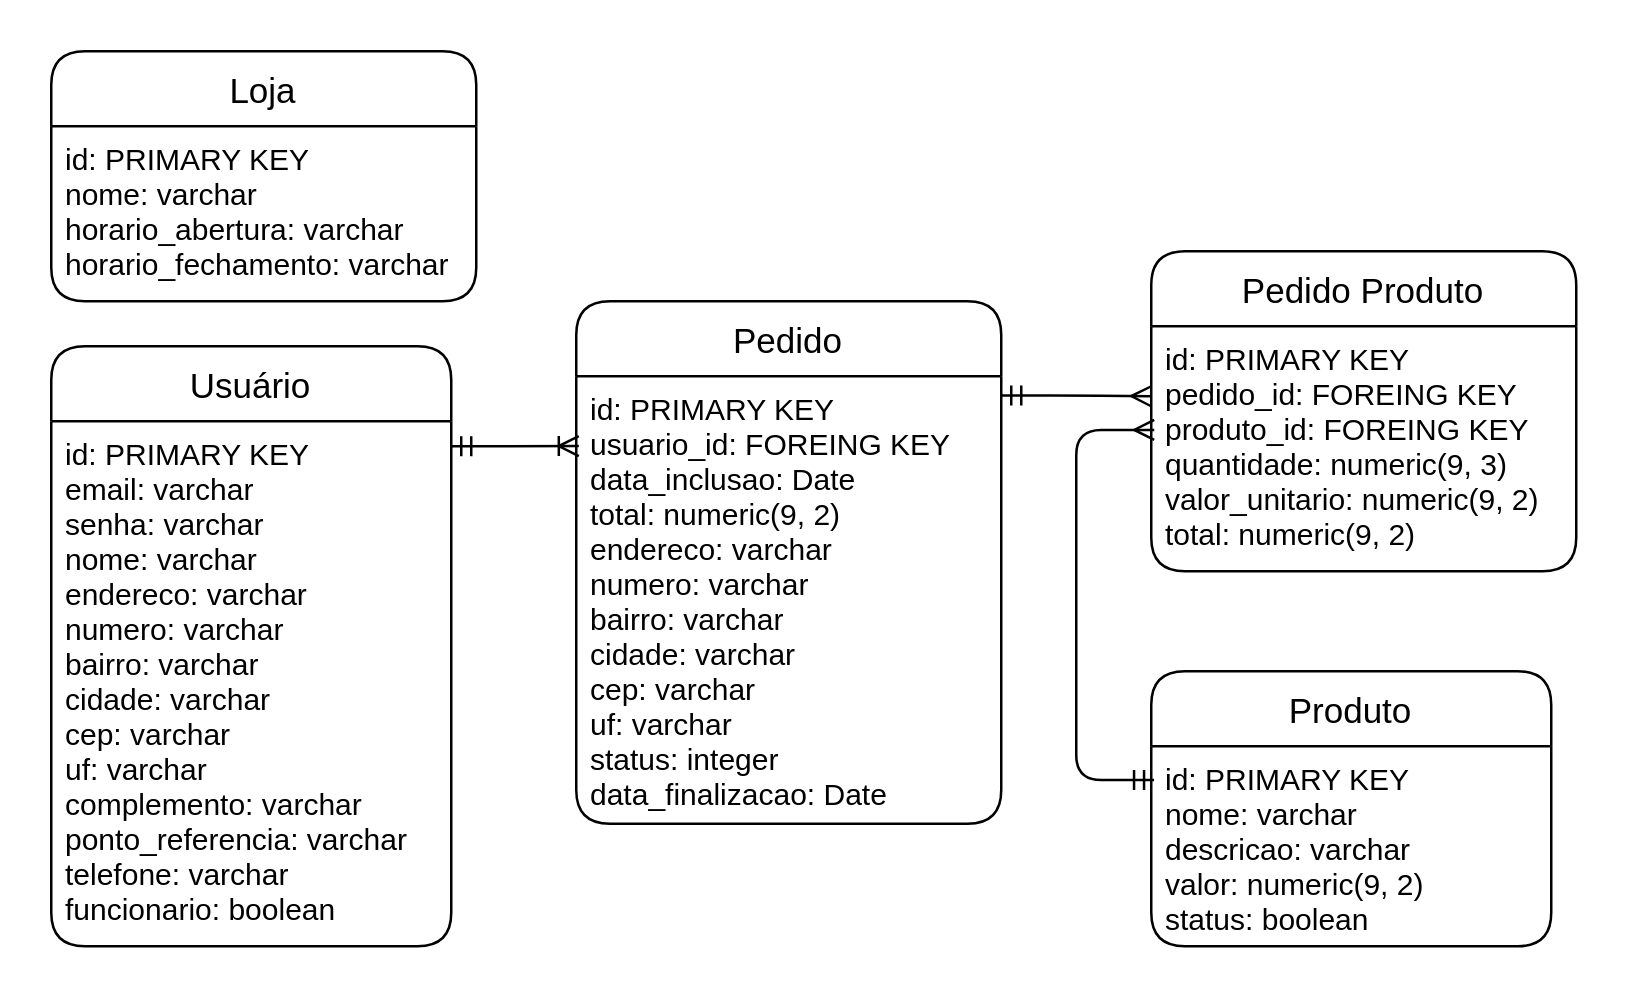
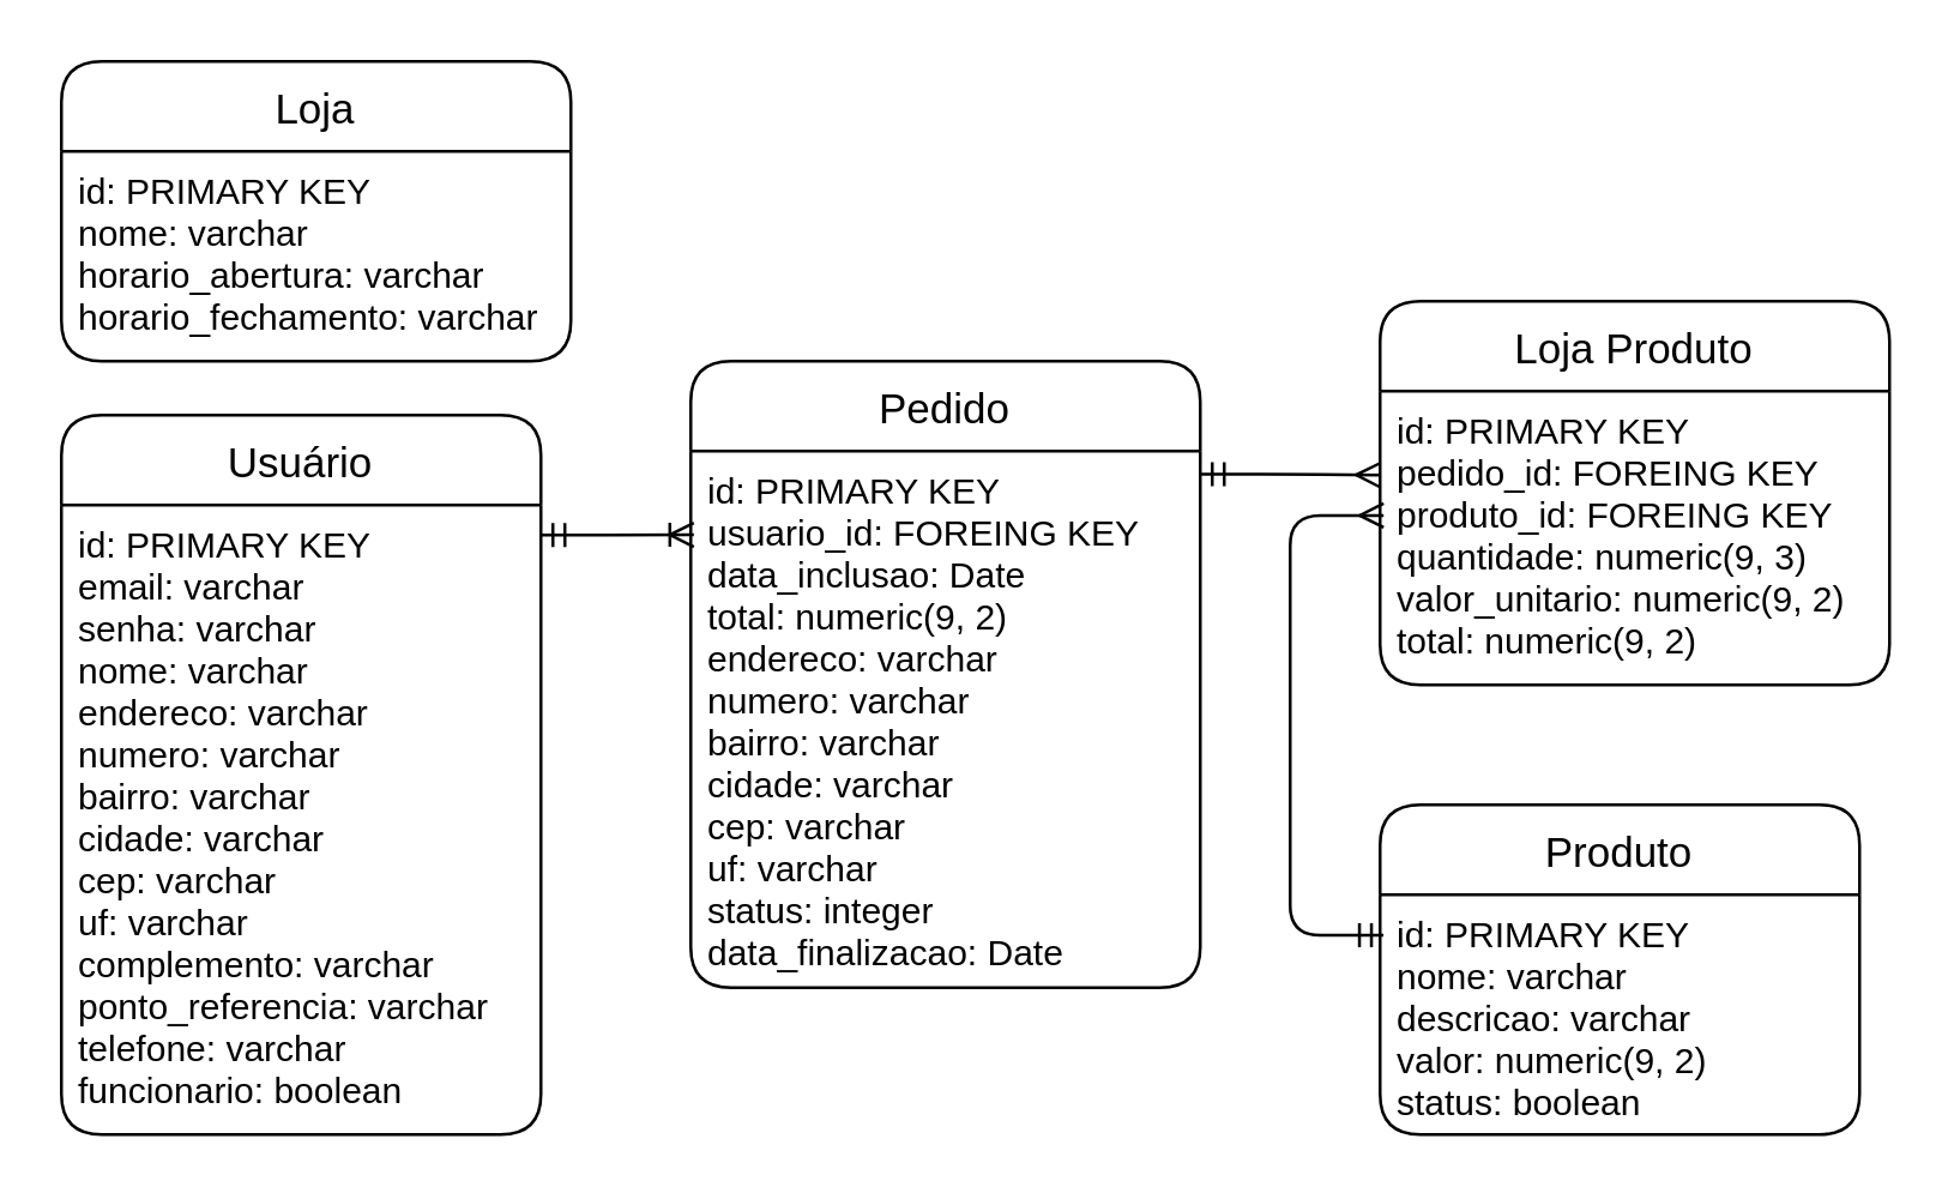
  <mxCell id="0" />
  <mxCell id="1" parent="0" />
  <mxCell id="2" value="Loja" style="swimlane;childLayout=stackLayout;horizontal=1;startSize=30;horizontalStack=0;rounded=1;fontSize=14;fontStyle=0;strokeWidth=1;resizeParent=0;resizeLast=1;shadow=0;dashed=0;align=center;strokeColor=#000000;fontColor=#000000;fillColor=#FFFFFF;gradientColor=none;swimlaneFillColor=#FFFFFF;" vertex="1" parent="1"><mxGeometry x="20" y="20" width="170" height="100" as="geometry" /></mxCell>
  <mxCell id="3" value="id: PRIMARY KEY&#10;    nome: varchar&#10;    horario_abertura: varchar&#10;    horario_fechamento: varchar" style="align=left;strokeColor=none;fillColor=none;spacingLeft=4;fontSize=12;verticalAlign=top;resizable=0;rotatable=0;part=1;strokeWidth=1;fontColor=#000000;" vertex="1" parent="2"><mxGeometry y="30" width="170" height="70" as="geometry" /></mxCell>
  <mxCell id="4" value="Produto" style="swimlane;childLayout=stackLayout;horizontal=1;startSize=30;horizontalStack=0;rounded=1;fontSize=14;fontStyle=0;strokeWidth=1;resizeParent=0;resizeLast=1;shadow=0;dashed=0;align=center;strokeColor=#000000;fontColor=#000000;fillColor=#FFFFFF;gradientColor=none;swimlaneFillColor=#FFFFFF;" vertex="1" parent="1"><mxGeometry x="460" y="268" width="160" height="110" as="geometry" /></mxCell>
  <mxCell id="5" value="id: PRIMARY KEY&#10;    nome: varchar&#10;    descricao: varchar&#10;    valor: numeric(9, 2)&#10;    status: boolean" style="align=left;strokeColor=none;fillColor=none;spacingLeft=4;fontSize=12;verticalAlign=top;resizable=0;rotatable=0;part=1;strokeWidth=1;fontColor=#000000;" vertex="1" parent="4"><mxGeometry y="30" width="160" height="80" as="geometry" /></mxCell>
- <mxCell id="6" value="Pedido Produto" style="swimlane;childLayout=stackLayout;horizontal=1;startSize=30;horizontalStack=0;rounded=1;fontSize=14;fontStyle=0;strokeWidth=1;resizeParent=0;resizeLast=1;shadow=0;dashed=0;align=center;strokeColor=#000000;fontColor=#000000;fillColor=#FFFFFF;gradientColor=none;swimlaneFillColor=#FFFFFF;" vertex="1" parent="1"><mxGeometry x="460" y="100" width="170" height="128" as="geometry" /></mxCell>
+ <mxCell id="6" value="Loja Produto" style="swimlane;childLayout=stackLayout;horizontal=1;startSize=30;horizontalStack=0;rounded=1;fontSize=14;fontStyle=0;strokeWidth=1;resizeParent=0;resizeLast=1;shadow=0;dashed=0;align=center;strokeColor=#000000;fontColor=#000000;fillColor=#FFFFFF;gradientColor=none;swimlaneFillColor=#FFFFFF;" vertex="1" parent="1"><mxGeometry x="460" y="100" width="170" height="128" as="geometry" /></mxCell>
  <mxCell id="7" value="id: PRIMARY KEY&#10;    pedido_id: FOREING KEY&#10;    produto_id: FOREING KEY&#10;    quantidade: numeric(9, 3)&#10;    valor_unitario: numeric(9, 2)&#10;    total: numeric(9, 2)" style="align=left;strokeColor=none;fillColor=none;spacingLeft=4;fontSize=12;verticalAlign=top;resizable=0;rotatable=0;part=1;strokeWidth=1;fontColor=#000000;" vertex="1" parent="6"><mxGeometry y="30" width="170" height="98" as="geometry" /></mxCell>
  <mxCell id="8" value="Pedido" style="swimlane;childLayout=stackLayout;horizontal=1;startSize=30;horizontalStack=0;rounded=1;fontSize=14;fontStyle=0;strokeWidth=1;resizeParent=0;resizeLast=1;shadow=0;dashed=0;align=center;strokeColor=#000000;fontColor=#000000;fillColor=#FFFFFF;gradientColor=none;swimlaneFillColor=#FFFFFF;" vertex="1" parent="1"><mxGeometry x="230" y="120" width="170" height="209" as="geometry" /></mxCell>
  <mxCell id="9" value="id: PRIMARY KEY&#10;usuario_id: FOREING KEY&#10;    data_inclusao: Date&#10;    total: numeric(9, 2)&#10;    endereco: varchar&#10;    numero: varchar&#10;    bairro: varchar&#10;    cidade: varchar&#10;    cep: varchar&#10;    uf: varchar&#10;    status: integer&#10;    data_finalizacao: Date" style="align=left;strokeColor=none;fillColor=none;spacingLeft=4;fontSize=12;verticalAlign=top;resizable=0;rotatable=0;part=1;strokeWidth=1;fontColor=#000000;" vertex="1" parent="8"><mxGeometry y="30" width="170" height="179" as="geometry" /></mxCell>
  <mxCell id="10" value="Usuário" style="swimlane;childLayout=stackLayout;horizontal=1;startSize=30;horizontalStack=0;rounded=1;fontSize=14;fontStyle=0;strokeWidth=1;resizeParent=0;resizeLast=1;shadow=0;dashed=0;align=center;strokeColor=#000000;fontColor=#000000;fillColor=#FFFFFF;gradientColor=none;swimlaneFillColor=#FFFFFF;" vertex="1" parent="1"><mxGeometry x="20" y="138" width="160" height="240" as="geometry" /></mxCell>
  <mxCell id="11" value="id: PRIMARY KEY&#10;    email: varchar&#10;    senha: varchar&#10;    nome: varchar&#10;    endereco: varchar&#10;    numero: varchar&#10;    bairro: varchar&#10;    cidade: varchar&#10;    cep: varchar&#10;    uf: varchar&#10;    complemento: varchar&#10;    ponto_referencia: varchar&#10;    telefone: varchar&#10;    funcionario: boolean" style="align=left;strokeColor=none;fillColor=none;spacingLeft=4;fontSize=12;verticalAlign=top;resizable=0;rotatable=0;part=1;strokeWidth=1;fontColor=#000000;" vertex="1" parent="10"><mxGeometry y="30" width="160" height="210" as="geometry" /></mxCell>
  <mxCell id="12" style="rounded=1;html=1;entryX=0.006;entryY=0.156;entryDx=0;entryDy=0;entryPerimeter=0;strokeColor=#000000;fontColor=#000000;endArrow=ERoneToMany;endFill=0;startArrow=ERmandOne;startFill=0;" edge="1" parent="1" target="9"><mxGeometry relative="1" as="geometry"><mxPoint x="180" y="178" as="sourcePoint" /><Array as="points" /></mxGeometry></mxCell>
  <mxCell id="13" style="edgeStyle=elbowEdgeStyle;rounded=1;html=1;exitX=1;exitY=0.043;exitDx=0;exitDy=0;strokeColor=#000000;fontColor=#000000;endArrow=ERmany;endFill=0;startArrow=ERmandOne;startFill=0;exitPerimeter=0;" edge="1" parent="1" source="9"><mxGeometry relative="1" as="geometry"><mxPoint x="460" y="158" as="targetPoint" /><Array as="points" /></mxGeometry></mxCell>
  <mxCell id="14" style="edgeStyle=elbowEdgeStyle;rounded=1;html=1;exitX=0.007;exitY=0.169;exitDx=0;exitDy=0;entryX=0.007;entryY=0.423;entryDx=0;entryDy=0;strokeColor=#000000;fontColor=#000000;endArrow=ERmany;endFill=0;startArrow=ERmandOne;startFill=0;exitPerimeter=0;entryPerimeter=0;" edge="1" parent="1" source="5" target="7"><mxGeometry relative="1" as="geometry"><mxPoint x="400" y="168.89" as="sourcePoint" /><mxPoint x="470" y="185.5" as="targetPoint" /><Array as="points"><mxPoint x="430" y="218" /><mxPoint x="420" y="288" /></Array></mxGeometry></mxCell>
